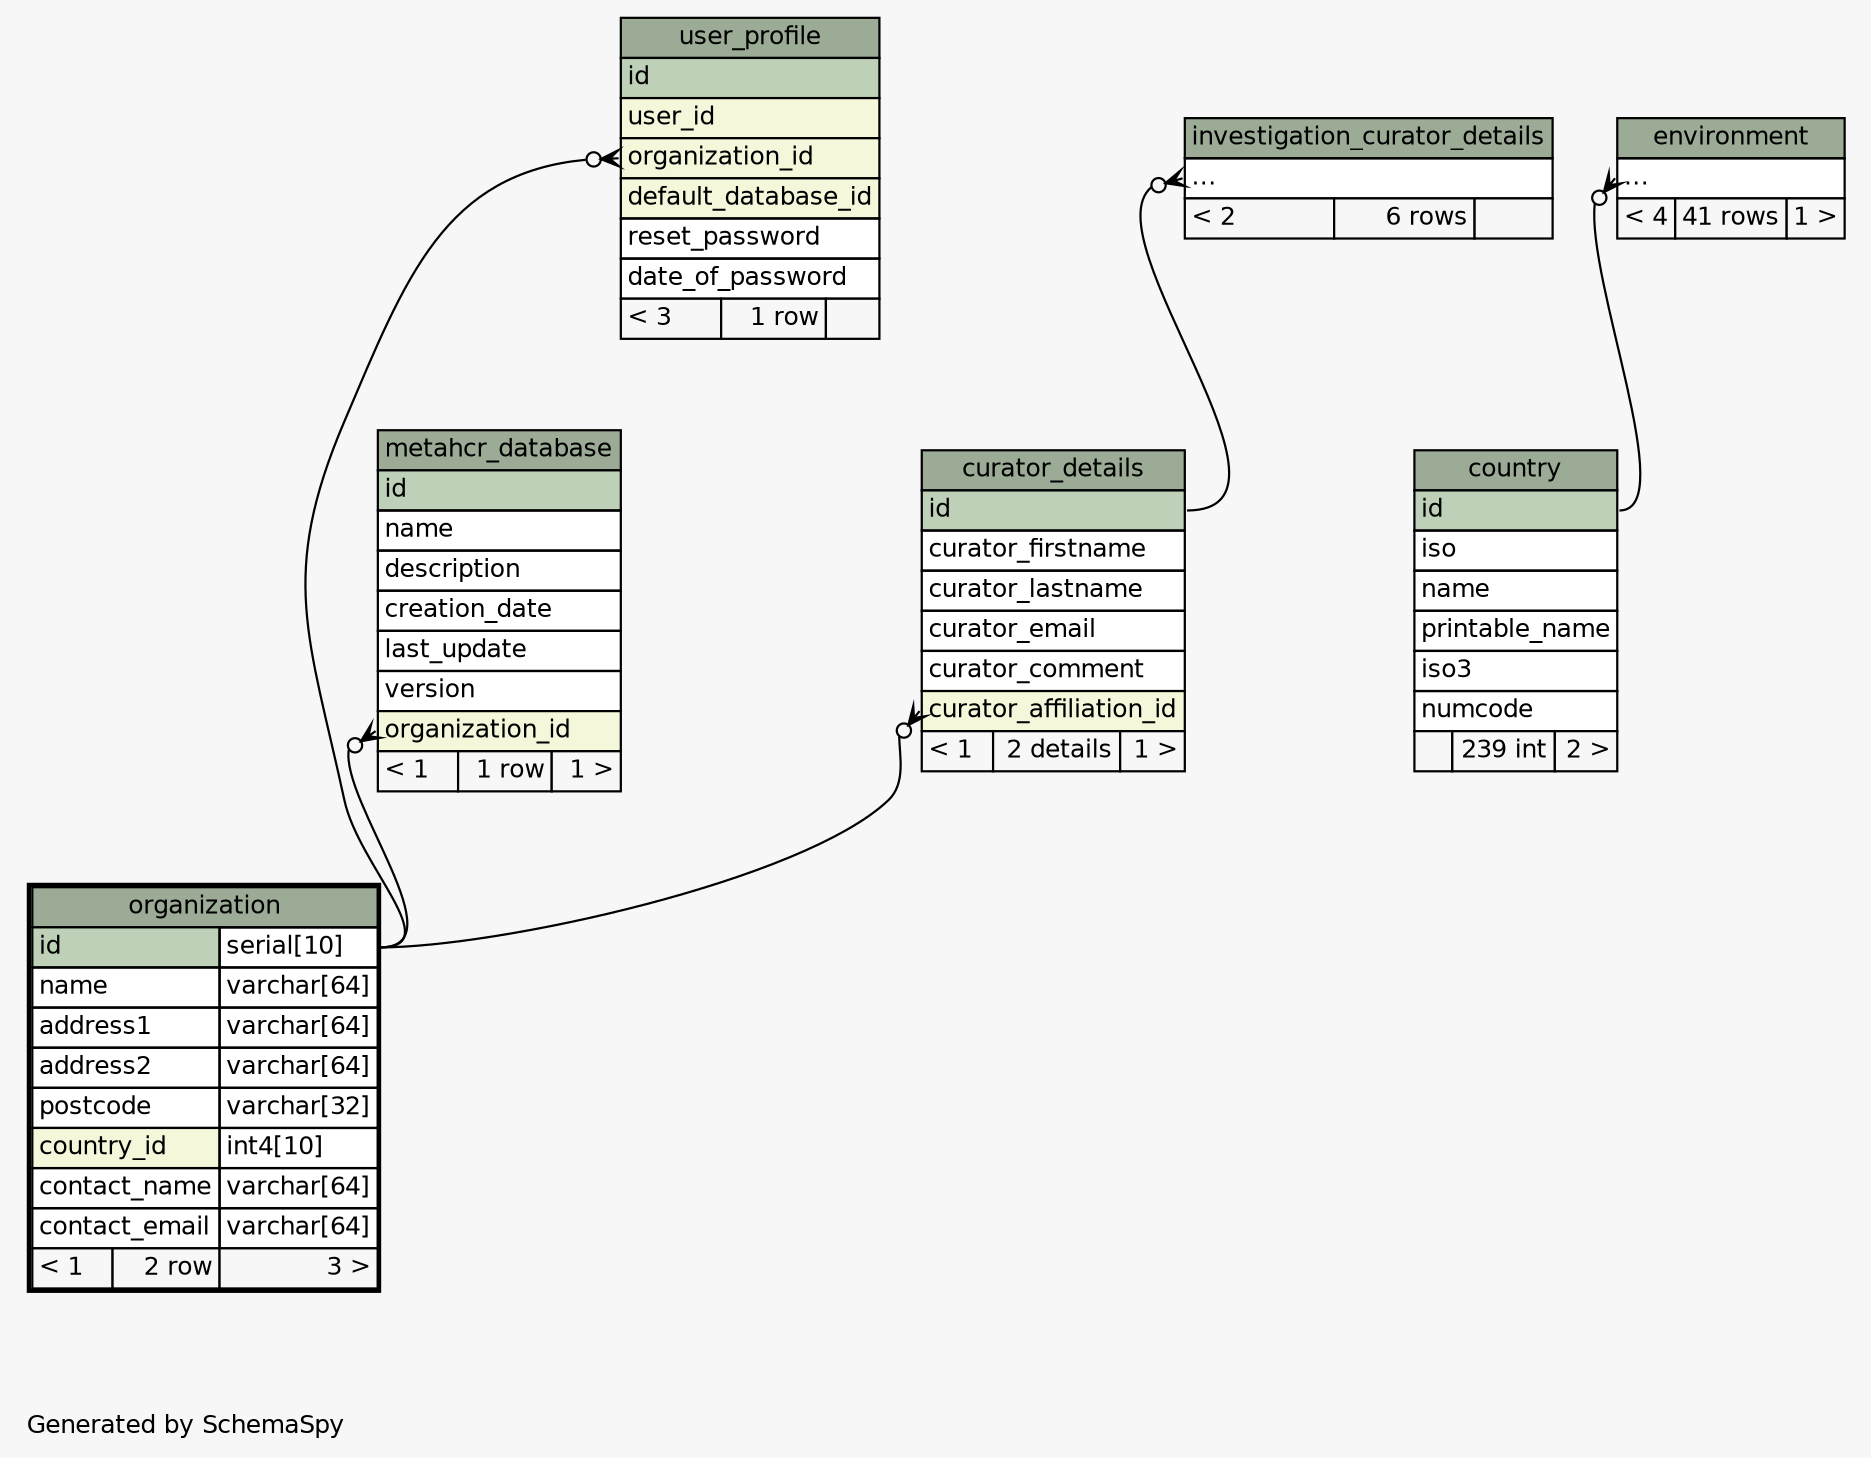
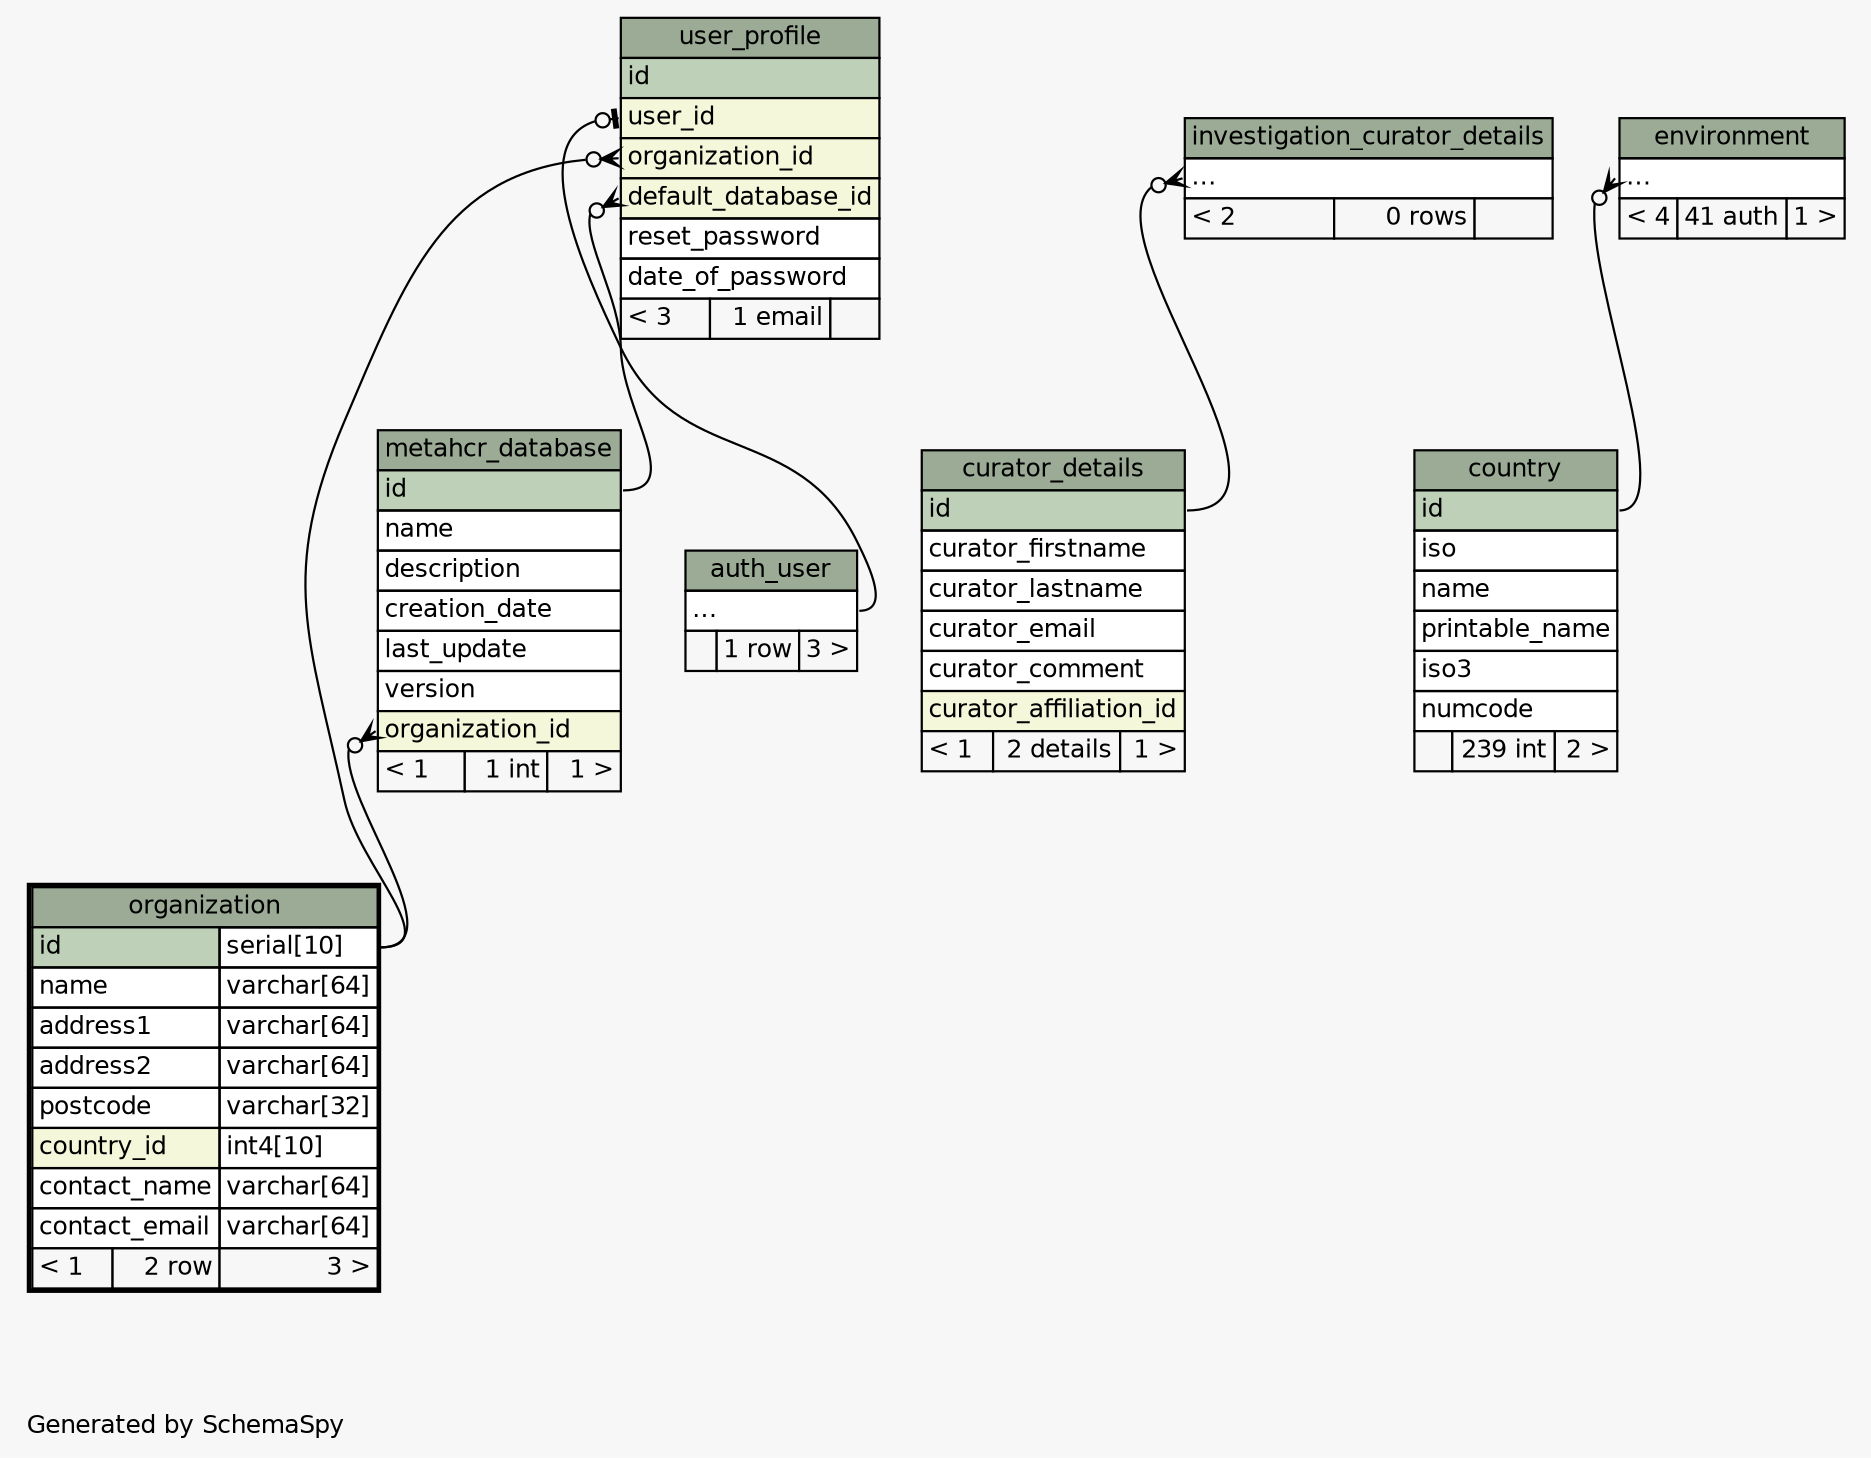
  digraph {
    bgcolor="#f7f7f7"
    fontname=Helvetica
    fontsize=11
    label="\nGenerated by SchemaSpy"
    labeljust=l
    nodesep=0.18
    rankdir=TB
    ranksep=0.46
    node [fontname=Helvetica fontsize=11 shape=plaintext]
    edge [arrowhead=none arrowsize=0.8 arrowtail=crowodot dir=back headport="id.type:e" tailport="elipses:w"]
    n1 [label=<     <TABLE BORDER="0" CELLBORDER="1" CELLSPACING="0" BGCOLOR="#ffffff">       <TR><TD COLSPAN="3" BGCOLOR="#9bab96" ALIGN="CENTER">curator_details</TD></TR>       <TR><TD PORT="id" COLSPAN="3" BGCOLOR="#bed1b8" ALIGN="LEFT">id</TD></TR>       <TR><TD PORT="curator_firstname" COLSPAN="3" ALIGN="LEFT">curator_firstname</TD></TR>       <TR><TD PORT="curator_lastname" COLSPAN="3" ALIGN="LEFT">curator_lastname</TD></TR>       <TR><TD PORT="curator_email" COLSPAN="3" ALIGN="LEFT">curator_email</TD></TR>       <TR><TD PORT="curator_comment" COLSPAN="3" ALIGN="LEFT">curator_comment</TD></TR>       <TR><TD PORT="curator_affiliation_id" COLSPAN="3" BGCOLOR="#f4f7da" ALIGN="LEFT">curator_affiliation_id</TD></TR>       <TR><TD ALIGN="LEFT" BGCOLOR="#f7f7f7">&lt; 1</TD><TD ALIGN="RIGHT" BGCOLOR="#f7f7f7">2 details</TD><TD ALIGN="RIGHT" BGCOLOR="#f7f7f7">1 &gt;</TD></TR>     </TABLE>>]
    n2 [label=<     <TABLE BORDER="2" CELLBORDER="1" CELLSPACING="0" BGCOLOR="#ffffff">       <TR><TD COLSPAN="3" BGCOLOR="#9bab96" ALIGN="CENTER">organization</TD></TR>       <TR><TD PORT="id" COLSPAN="2" BGCOLOR="#bed1b8" ALIGN="LEFT">id</TD><TD PORT="id.type" ALIGN="LEFT">serial[10]</TD></TR>       <TR><TD PORT="name" COLSPAN="2" ALIGN="LEFT">name</TD><TD PORT="name.type" ALIGN="LEFT">varchar[64]</TD></TR>       <TR><TD PORT="address1" COLSPAN="2" ALIGN="LEFT">address1</TD><TD PORT="address1.type" ALIGN="LEFT">varchar[64]</TD></TR>       <TR><TD PORT="address2" COLSPAN="2" ALIGN="LEFT">address2</TD><TD PORT="address2.type" ALIGN="LEFT">varchar[64]</TD></TR>       <TR><TD PORT="postcode" COLSPAN="2" ALIGN="LEFT">postcode</TD><TD PORT="postcode.type" ALIGN="LEFT">varchar[32]</TD></TR>       <TR><TD PORT="country_id" COLSPAN="2" BGCOLOR="#f4f7da" ALIGN="LEFT">country_id</TD><TD PORT="country_id.type" ALIGN="LEFT">int4[10]</TD></TR>       <TR><TD PORT="contact_name" COLSPAN="2" ALIGN="LEFT">contact_name</TD><TD PORT="contact_name.type" ALIGN="LEFT">varchar[64]</TD></TR>       <TR><TD PORT="contact_email" COLSPAN="2" ALIGN="LEFT">contact_email</TD><TD PORT="contact_email.type" ALIGN="LEFT">varchar[64]</TD></TR>       <TR><TD ALIGN="LEFT" BGCOLOR="#f7f7f7">&lt; 1</TD><TD ALIGN="RIGHT" BGCOLOR="#f7f7f7">2 row</TD><TD ALIGN="RIGHT" BGCOLOR="#f7f7f7">3 &gt;</TD></TR>     </TABLE>>]
    n3 [label=<     <TABLE BORDER="0" CELLBORDER="1" CELLSPACING="0" BGCOLOR="#ffffff">       <TR><TD COLSPAN="3" BGCOLOR="#9bab96" ALIGN="CENTER">country</TD></TR>       <TR><TD PORT="id" COLSPAN="3" BGCOLOR="#bed1b8" ALIGN="LEFT">id</TD></TR>       <TR><TD PORT="iso" COLSPAN="3" ALIGN="LEFT">iso</TD></TR>       <TR><TD PORT="name" COLSPAN="3" ALIGN="LEFT">name</TD></TR>       <TR><TD PORT="printable_name" COLSPAN="3" ALIGN="LEFT">printable_name</TD></TR>       <TR><TD PORT="iso3" COLSPAN="3" ALIGN="LEFT">iso3</TD></TR>       <TR><TD PORT="numcode" COLSPAN="3" ALIGN="LEFT">numcode</TD></TR>       <TR><TD ALIGN="LEFT" BGCOLOR="#f7f7f7">  </TD><TD ALIGN="RIGHT" BGCOLOR="#f7f7f7">239 int</TD><TD ALIGN="RIGHT" BGCOLOR="#f7f7f7">2 &gt;</TD></TR>     </TABLE>>]
-   n4 [label=<     <TABLE BORDER="0" CELLBORDER="1" CELLSPACING="0" BGCOLOR="#ffffff">       <TR><TD COLSPAN="3" BGCOLOR="#9bab96" ALIGN="CENTER">environment</TD></TR>       <TR><TD PORT="elipses" COLSPAN="3" ALIGN="LEFT">...</TD></TR>       <TR><TD ALIGN="LEFT" BGCOLOR="#f7f7f7">&lt; 4</TD><TD ALIGN="RIGHT" BGCOLOR="#f7f7f7">41 rows</TD><TD ALIGN="RIGHT" BGCOLOR="#f7f7f7">1 &gt;</TD></TR>     </TABLE>>]
-   n5 [label=<     <TABLE BORDER="0" CELLBORDER="1" CELLSPACING="0" BGCOLOR="#ffffff">       <TR><TD COLSPAN="3" BGCOLOR="#9bab96" ALIGN="CENTER">investigation_curator_details</TD></TR>       <TR><TD PORT="elipses" COLSPAN="3" ALIGN="LEFT">...</TD></TR>       <TR><TD ALIGN="LEFT" BGCOLOR="#f7f7f7">&lt; 2</TD><TD ALIGN="RIGHT" BGCOLOR="#f7f7f7">6 rows</TD><TD ALIGN="RIGHT" BGCOLOR="#f7f7f7">  </TD></TR>     </TABLE>>]
-   n6 [label=<     <TABLE BORDER="0" CELLBORDER="1" CELLSPACING="0" BGCOLOR="#ffffff">       <TR><TD COLSPAN="3" BGCOLOR="#9bab96" ALIGN="CENTER">metahcr_database</TD></TR>       <TR><TD PORT="id" COLSPAN="3" BGCOLOR="#bed1b8" ALIGN="LEFT">id</TD></TR>       <TR><TD PORT="name" COLSPAN="3" ALIGN="LEFT">name</TD></TR>       <TR><TD PORT="description" COLSPAN="3" ALIGN="LEFT">description</TD></TR>       <TR><TD PORT="creation_date" COLSPAN="3" ALIGN="LEFT">creation_date</TD></TR>       <TR><TD PORT="last_update" COLSPAN="3" ALIGN="LEFT">last_update</TD></TR>       <TR><TD PORT="version" COLSPAN="3" ALIGN="LEFT">version</TD></TR>       <TR><TD PORT="organization_id" COLSPAN="3" BGCOLOR="#f4f7da" ALIGN="LEFT">organization_id</TD></TR>       <TR><TD ALIGN="LEFT" BGCOLOR="#f7f7f7">&lt; 1</TD><TD ALIGN="RIGHT" BGCOLOR="#f7f7f7">1 row</TD><TD ALIGN="RIGHT" BGCOLOR="#f7f7f7">1 &gt;</TD></TR>     </TABLE>>]
-   n7 [label=<     <TABLE BORDER="0" CELLBORDER="1" CELLSPACING="0" BGCOLOR="#ffffff">       <TR><TD COLSPAN="3" BGCOLOR="#9bab96" ALIGN="CENTER">user_profile</TD></TR>       <TR><TD PORT="id" COLSPAN="3" BGCOLOR="#bed1b8" ALIGN="LEFT">id</TD></TR>       <TR><TD PORT="user_id" COLSPAN="3" BGCOLOR="#f4f7da" ALIGN="LEFT">user_id</TD></TR>       <TR><TD PORT="organization_id" COLSPAN="3" BGCOLOR="#f4f7da" ALIGN="LEFT">organization_id</TD></TR>       <TR><TD PORT="default_database_id" COLSPAN="3" BGCOLOR="#f4f7da" ALIGN="LEFT">default_database_id</TD></TR>       <TR><TD PORT="reset_password" COLSPAN="3" ALIGN="LEFT">reset_password</TD></TR>       <TR><TD PORT="date_of_password" COLSPAN="3" ALIGN="LEFT">date_of_password</TD></TR>       <TR><TD ALIGN="LEFT" BGCOLOR="#f7f7f7">&lt; 3</TD><TD ALIGN="RIGHT" BGCOLOR="#f7f7f7">1 row</TD><TD ALIGN="RIGHT" BGCOLOR="#f7f7f7">  </TD></TR>     </TABLE>>]
-   n1 -> n2 [tailport="curator_affiliation_id:w"]
+   n4 [label=<     <TABLE BORDER="0" CELLBORDER="1" CELLSPACING="0" BGCOLOR="#ffffff">       <TR><TD COLSPAN="3" BGCOLOR="#9bab96" ALIGN="CENTER">environment</TD></TR>       <TR><TD PORT="elipses" COLSPAN="3" ALIGN="LEFT">...</TD></TR>       <TR><TD ALIGN="LEFT" BGCOLOR="#f7f7f7">&lt; 4</TD><TD ALIGN="RIGHT" BGCOLOR="#f7f7f7">41 auth</TD><TD ALIGN="RIGHT" BGCOLOR="#f7f7f7">1 &gt;</TD></TR>     </TABLE>>]
+   n5 [label=<     <TABLE BORDER="0" CELLBORDER="1" CELLSPACING="0" BGCOLOR="#ffffff">       <TR><TD COLSPAN="3" BGCOLOR="#9bab96" ALIGN="CENTER">investigation_curator_details</TD></TR>       <TR><TD PORT="elipses" COLSPAN="3" ALIGN="LEFT">...</TD></TR>       <TR><TD ALIGN="LEFT" BGCOLOR="#f7f7f7">&lt; 2</TD><TD ALIGN="RIGHT" BGCOLOR="#f7f7f7">0 rows</TD><TD ALIGN="RIGHT" BGCOLOR="#f7f7f7">  </TD></TR>     </TABLE>>]
+   n6 [label=<     <TABLE BORDER="0" CELLBORDER="1" CELLSPACING="0" BGCOLOR="#ffffff">       <TR><TD COLSPAN="3" BGCOLOR="#9bab96" ALIGN="CENTER">metahcr_database</TD></TR>       <TR><TD PORT="id" COLSPAN="3" BGCOLOR="#bed1b8" ALIGN="LEFT">id</TD></TR>       <TR><TD PORT="name" COLSPAN="3" ALIGN="LEFT">name</TD></TR>       <TR><TD PORT="description" COLSPAN="3" ALIGN="LEFT">description</TD></TR>       <TR><TD PORT="creation_date" COLSPAN="3" ALIGN="LEFT">creation_date</TD></TR>       <TR><TD PORT="last_update" COLSPAN="3" ALIGN="LEFT">last_update</TD></TR>       <TR><TD PORT="version" COLSPAN="3" ALIGN="LEFT">version</TD></TR>       <TR><TD PORT="organization_id" COLSPAN="3" BGCOLOR="#f4f7da" ALIGN="LEFT">organization_id</TD></TR>       <TR><TD ALIGN="LEFT" BGCOLOR="#f7f7f7">&lt; 1</TD><TD ALIGN="RIGHT" BGCOLOR="#f7f7f7">1 int</TD><TD ALIGN="RIGHT" BGCOLOR="#f7f7f7">1 &gt;</TD></TR>     </TABLE>>]
+   n7 [label=<     <TABLE BORDER="0" CELLBORDER="1" CELLSPACING="0" BGCOLOR="#ffffff">       <TR><TD COLSPAN="3" BGCOLOR="#9bab96" ALIGN="CENTER">user_profile</TD></TR>       <TR><TD PORT="id" COLSPAN="3" BGCOLOR="#bed1b8" ALIGN="LEFT">id</TD></TR>       <TR><TD PORT="user_id" COLSPAN="3" BGCOLOR="#f4f7da" ALIGN="LEFT">user_id</TD></TR>       <TR><TD PORT="organization_id" COLSPAN="3" BGCOLOR="#f4f7da" ALIGN="LEFT">organization_id</TD></TR>       <TR><TD PORT="default_database_id" COLSPAN="3" BGCOLOR="#f4f7da" ALIGN="LEFT">default_database_id</TD></TR>       <TR><TD PORT="reset_password" COLSPAN="3" ALIGN="LEFT">reset_password</TD></TR>       <TR><TD PORT="date_of_password" COLSPAN="3" ALIGN="LEFT">date_of_password</TD></TR>       <TR><TD ALIGN="LEFT" BGCOLOR="#f7f7f7">&lt; 3</TD><TD ALIGN="RIGHT" BGCOLOR="#f7f7f7">1 email</TD><TD ALIGN="RIGHT" BGCOLOR="#f7f7f7">  </TD></TR>     </TABLE>>]
+   n8 [label=<     <TABLE BORDER="0" CELLBORDER="1" CELLSPACING="0" BGCOLOR="#ffffff">       <TR><TD COLSPAN="3" BGCOLOR="#9bab96" ALIGN="CENTER">auth_user</TD></TR>       <TR><TD PORT="elipses" COLSPAN="3" ALIGN="LEFT">...</TD></TR>       <TR><TD ALIGN="LEFT" BGCOLOR="#f7f7f7">  </TD><TD ALIGN="RIGHT" BGCOLOR="#f7f7f7">1 row</TD><TD ALIGN="RIGHT" BGCOLOR="#f7f7f7">3 &gt;</TD></TR>     </TABLE>>]
    n4 -> n3 [headport="id:e"]
    n5 -> n1 [headport="id:e"]
    n6 -> n2 [tailport="organization_id:w"]
    n7 -> n2 [tailport="organization_id:w"]
+   n7 -> n6 [headport="id:e" tailport="default_database_id:w"]
+   n7 -> n8 [arrowtail=teeodot headport="elipses:e" tailport="user_id:w"]
  }
